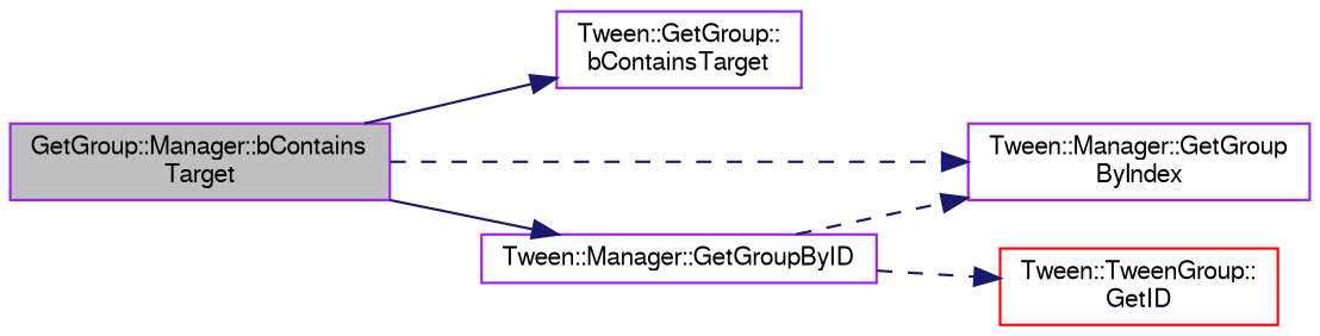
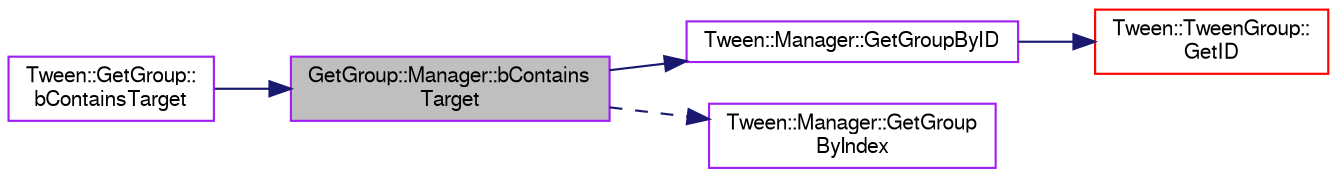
  digraph {
    rankdir=LR
    node [color=purple fontname=FreeSans fontsize=10 shape=record]
    edge [color=midnightblue fontname=FreeSans fontsize=10 labelfontname=FreeSans labelfontsize=10 style=dashed]
    n1 [fillcolor=grey75 fontcolor=black height=0.2 label="GetGroup::Manager::bContains\lTarget" style=filled width=0.4]
    n2 [height=0.2 label="Tween::GetGroup::\lbContainsTarget" width=0.4]
    n3 [height=0.2 label="Tween::Manager::GetGroupByID" width=0.4]
    n4 [height=0.2 label="Tween::Manager::GetGroup\lByIndex" width=0.4]
    n5 [color=red height=0.2 label="Tween::TweenGroup::\lGetID" width=0.4]
-   n1 -> n2 [style=solid]
+   n2 -> n1 [style=solid]
    n1 -> n3 [style=solid]
    n1 -> n4
-   n3 -> n4
-   n3 -> n5
+   n3 -> n5 [style=solid]
  }
